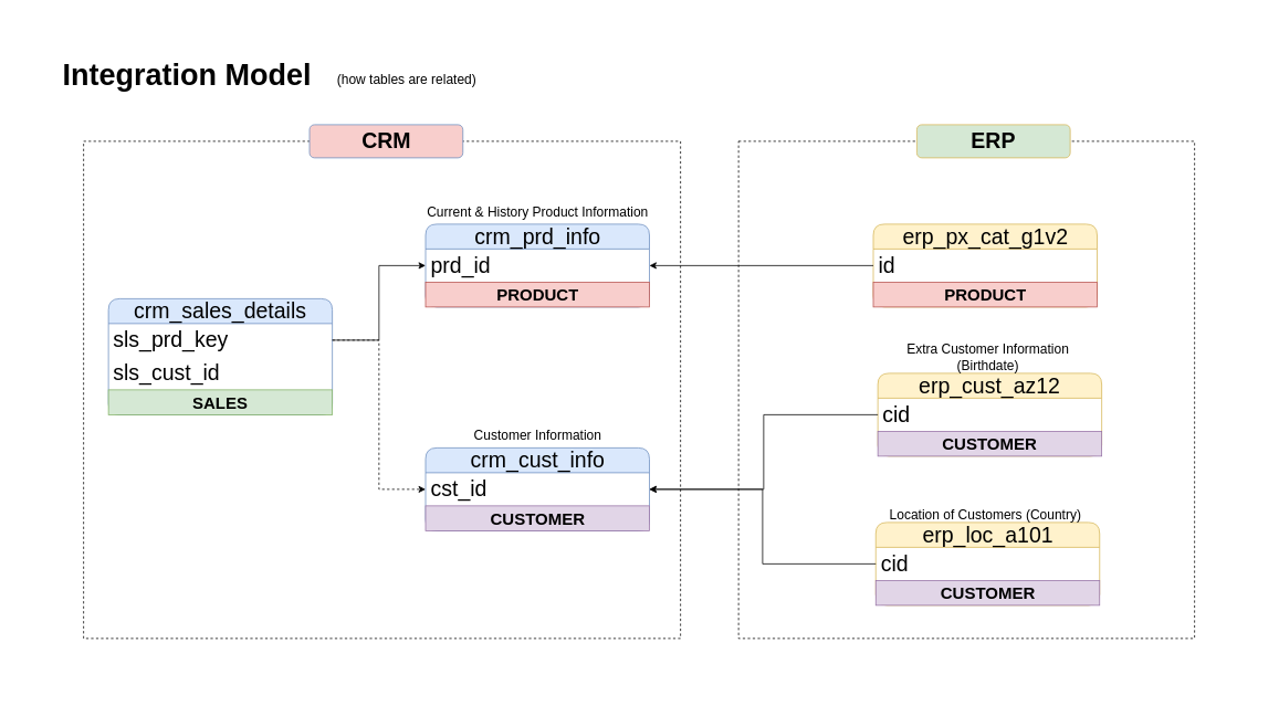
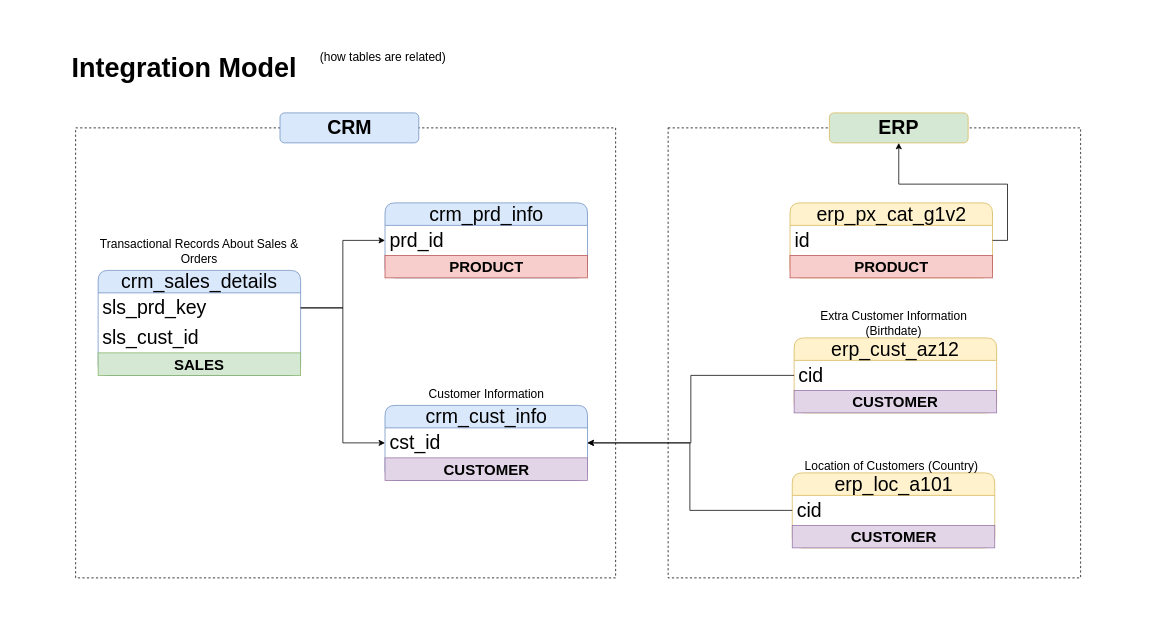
  <mxCell id="0" />
  <mxCell id="1" parent="0" />
  <mxCell id="2" value="" style="rounded=0;whiteSpace=wrap;html=1;fillColor=none;strokeColor=none;" vertex="1" parent="1"><mxGeometry x="20" y="20" width="1500" height="810" as="geometry" /></mxCell>
  <mxCell id="3" value="" style="rounded=0;whiteSpace=wrap;html=1;fillColor=none;dashed=1;" vertex="1" parent="1"><mxGeometry x="100" y="170" width="720" height="600" as="geometry" /></mxCell>
  <mxCell id="4" value="" style="rounded=0;whiteSpace=wrap;html=1;fillColor=none;dashed=1;" vertex="1" parent="1"><mxGeometry x="890" y="170" width="550" height="600" as="geometry" /></mxCell>
- <mxCell id="5" value="&lt;b&gt;&lt;font style=&quot;font-size: 36px;&quot;&gt;Integration Model&lt;/font&gt;&lt;/b&gt;" style="text;html=1;align=center;verticalAlign=middle;whiteSpace=wrap;rounded=0;" vertex="1" parent="1"><mxGeometry x="70" y="70" width="310" height="40" as="geometry" /></mxCell>
- <mxCell id="6" value="&lt;font style=&quot;font-size: 16px;&quot;&gt;(how tables are related)&lt;/font&gt;" style="text;html=1;align=center;verticalAlign=middle;whiteSpace=wrap;rounded=0;" vertex="1" parent="1"><mxGeometry x="400" y="80" width="180" height="30" as="geometry" /></mxCell>
+ <mxCell id="5" value="&lt;b&gt;&lt;font style=&quot;font-size: 36px;&quot;&gt;Integration Model&lt;/font&gt;&lt;/b&gt;" style="text;html=1;align=center;verticalAlign=middle;whiteSpace=wrap;rounded=0;" vertex="1" parent="1"><mxGeometry x="90" y="70" width="310" height="40" as="geometry" /></mxCell>
+ <mxCell id="6" value="&lt;font style=&quot;font-size: 16px;&quot;&gt;(how tables are related)&lt;/font&gt;" style="text;html=1;align=center;verticalAlign=middle;whiteSpace=wrap;rounded=0;" vertex="1" parent="1"><mxGeometry x="420" y="60" width="180" height="30" as="geometry" /></mxCell>
  <mxCell id="7" value="crm_cust_info" style="swimlane;fontStyle=0;childLayout=stackLayout;horizontal=1;startSize=30;horizontalStack=0;resizeParent=1;resizeParentMax=0;resizeLast=0;collapsible=1;marginBottom=0;whiteSpace=wrap;html=1;fillColor=#dae8fc;strokeColor=#6c8ebf;fontSize=26;rounded=1;" vertex="1" parent="1"><mxGeometry x="512.5" y="540" width="270" height="100" as="geometry" /></mxCell>
  <mxCell id="8" value="cst_id" style="text;strokeColor=none;fillColor=none;align=left;verticalAlign=middle;spacingLeft=4;spacingRight=4;overflow=hidden;points=[[0,0.5],[1,0.5]];portConstraint=eastwest;rotatable=0;whiteSpace=wrap;html=1;fontSize=26;" vertex="1" parent="7"><mxGeometry y="30" width="270" height="40" as="geometry" /></mxCell>
  <mxCell id="9" value="&lt;b&gt;&lt;font style=&quot;font-size: 20px;&quot;&gt;CUSTOMER&lt;/font&gt;&lt;/b&gt;" style="text;html=1;strokeColor=#9673a6;fillColor=#e1d5e7;align=center;verticalAlign=middle;whiteSpace=wrap;overflow=hidden;" vertex="1" parent="7"><mxGeometry y="70" width="270" height="30" as="geometry" /></mxCell>
  <mxCell id="10" value="&lt;font style=&quot;font-size: 16px;&quot;&gt;Customer Information&lt;/font&gt;" style="text;html=1;align=center;verticalAlign=middle;whiteSpace=wrap;rounded=0;" vertex="1" parent="1"><mxGeometry x="537.5" y="510" width="220" height="30" as="geometry" /></mxCell>
  <mxCell id="11" value="crm_sales_details" style="swimlane;fontStyle=0;childLayout=stackLayout;horizontal=1;startSize=30;horizontalStack=0;resizeParent=1;resizeParentMax=0;resizeLast=0;collapsible=1;marginBottom=0;whiteSpace=wrap;html=1;fillColor=#dae8fc;strokeColor=#6c8ebf;fontSize=26;rounded=1;" vertex="1" parent="1"><mxGeometry x="130" y="360" width="270" height="140" as="geometry" /></mxCell>
  <mxCell id="12" value="sls_prd_key" style="text;strokeColor=none;fillColor=none;align=left;verticalAlign=middle;spacingLeft=4;spacingRight=4;overflow=hidden;points=[[0,0.5],[1,0.5]];portConstraint=eastwest;rotatable=0;whiteSpace=wrap;html=1;fontSize=26;" vertex="1" parent="11"><mxGeometry y="30" width="270" height="40" as="geometry" /></mxCell>
  <mxCell id="13" value="sls_cust_id" style="text;strokeColor=none;fillColor=none;align=left;verticalAlign=middle;spacingLeft=4;spacingRight=4;overflow=hidden;points=[[0,0.5],[1,0.5]];portConstraint=eastwest;rotatable=0;whiteSpace=wrap;html=1;fontSize=26;" vertex="1" parent="11"><mxGeometry y="70" width="270" height="40" as="geometry" /></mxCell>
  <mxCell id="14" value="&lt;b&gt;&lt;font style=&quot;font-size: 20px;&quot;&gt;SALES&lt;/font&gt;&lt;/b&gt;" style="text;html=1;strokeColor=#82b366;fillColor=#d5e8d4;align=center;verticalAlign=middle;whiteSpace=wrap;overflow=hidden;" vertex="1" parent="11"><mxGeometry y="110" width="270" height="30" as="geometry" /></mxCell>
+ <mxCell id="15" value="&lt;font style=&quot;font-size: 16px;&quot;&gt;Transactional Records About Sales &amp;amp; Orders&lt;/font&gt;" style="text;html=1;align=center;verticalAlign=middle;whiteSpace=wrap;rounded=0;" vertex="1" parent="1"><mxGeometry x="130" y="320" width="270" height="30" as="geometry" /></mxCell>
  <mxCell id="16" value="crm_prd_info" style="swimlane;fontStyle=0;childLayout=stackLayout;horizontal=1;startSize=30;horizontalStack=0;resizeParent=1;resizeParentMax=0;resizeLast=0;collapsible=1;marginBottom=0;whiteSpace=wrap;html=1;fillColor=#dae8fc;strokeColor=#6c8ebf;fontSize=26;rounded=1;" vertex="1" parent="1"><mxGeometry x="512.5" y="270" width="270" height="100" as="geometry" /></mxCell>
  <mxCell id="17" value="prd_id" style="text;strokeColor=none;fillColor=none;align=left;verticalAlign=middle;spacingLeft=4;spacingRight=4;overflow=hidden;points=[[0,0.5],[1,0.5]];portConstraint=eastwest;rotatable=0;whiteSpace=wrap;html=1;fontSize=26;" vertex="1" parent="16"><mxGeometry y="30" width="270" height="40" as="geometry" /></mxCell>
  <mxCell id="18" value="&lt;b&gt;&lt;font style=&quot;font-size: 20px;&quot;&gt;PRODUCT&lt;/font&gt;&lt;/b&gt;" style="text;html=1;strokeColor=#b85450;fillColor=#f8cecc;align=center;verticalAlign=middle;whiteSpace=wrap;overflow=hidden;" vertex="1" parent="16"><mxGeometry y="70" width="270" height="30" as="geometry" /></mxCell>
- <mxCell id="19" value="&lt;font style=&quot;font-size: 16px;&quot;&gt;Current &amp;amp; History Product Information&lt;/font&gt;" style="text;html=1;align=center;verticalAlign=middle;whiteSpace=wrap;rounded=0;" vertex="1" parent="1"><mxGeometry x="512.5" y="245" width="270" height="20" as="geometry" /></mxCell>
  <mxCell id="20" style="edgeStyle=orthogonalEdgeStyle;rounded=0;orthogonalLoop=1;jettySize=auto;html=1;entryX=0;entryY=0.5;entryDx=0;entryDy=0;" edge="1" parent="1" source="12" target="17"><mxGeometry relative="1" as="geometry" /></mxCell>
  <mxCell id="21" value="erp_cust_az12" style="swimlane;fontStyle=0;childLayout=stackLayout;horizontal=1;startSize=30;horizontalStack=0;resizeParent=1;resizeParentMax=0;resizeLast=0;collapsible=1;marginBottom=0;whiteSpace=wrap;html=1;fillColor=#fff2cc;strokeColor=#d6b656;fontSize=26;rounded=1;" vertex="1" parent="1"><mxGeometry x="1058" y="450" width="270" height="100" as="geometry" /></mxCell>
  <mxCell id="22" value="cid" style="text;strokeColor=none;fillColor=none;align=left;verticalAlign=middle;spacingLeft=4;spacingRight=4;overflow=hidden;points=[[0,0.5],[1,0.5]];portConstraint=eastwest;rotatable=0;whiteSpace=wrap;html=1;fontSize=26;" vertex="1" parent="21"><mxGeometry y="30" width="270" height="40" as="geometry" /></mxCell>
  <mxCell id="23" value="&lt;b&gt;&lt;font style=&quot;font-size: 20px;&quot;&gt;CUSTOMER&lt;/font&gt;&lt;/b&gt;" style="text;html=1;strokeColor=#9673a6;fillColor=#e1d5e7;align=center;verticalAlign=middle;whiteSpace=wrap;overflow=hidden;" vertex="1" parent="21"><mxGeometry y="70" width="270" height="30" as="geometry" /></mxCell>
  <mxCell id="24" value="&lt;font style=&quot;font-size: 16px;&quot;&gt;Extra Customer Information (Birthdate)&lt;/font&gt;" style="text;html=1;align=center;verticalAlign=middle;whiteSpace=wrap;rounded=0;" vertex="1" parent="1"><mxGeometry x="1055.5" y="420" width="270" height="20" as="geometry" /></mxCell>
  <mxCell id="25" value="erp_loc_a101" style="swimlane;fontStyle=0;childLayout=stackLayout;horizontal=1;startSize=30;horizontalStack=0;resizeParent=1;resizeParentMax=0;resizeLast=0;collapsible=1;marginBottom=0;whiteSpace=wrap;html=1;fillColor=#fff2cc;strokeColor=#d6b656;fontSize=26;rounded=1;" vertex="1" parent="1"><mxGeometry x="1055.5" y="630" width="270" height="100" as="geometry" /></mxCell>
  <mxCell id="26" value="cid" style="text;strokeColor=none;fillColor=none;align=left;verticalAlign=middle;spacingLeft=4;spacingRight=4;overflow=hidden;points=[[0,0.5],[1,0.5]];portConstraint=eastwest;rotatable=0;whiteSpace=wrap;html=1;fontSize=26;" vertex="1" parent="25"><mxGeometry y="30" width="270" height="40" as="geometry" /></mxCell>
  <mxCell id="27" value="&lt;b&gt;&lt;font style=&quot;font-size: 20px;&quot;&gt;CUSTOMER&lt;/font&gt;&lt;/b&gt;" style="text;html=1;strokeColor=#9673a6;fillColor=#e1d5e7;align=center;verticalAlign=middle;whiteSpace=wrap;overflow=hidden;" vertex="1" parent="25"><mxGeometry y="70" width="270" height="30" as="geometry" /></mxCell>
  <mxCell id="28" value="&lt;font style=&quot;font-size: 16px;&quot;&gt;Location of Customers (Country)&lt;/font&gt;" style="text;html=1;align=center;verticalAlign=middle;whiteSpace=wrap;rounded=0;" vertex="1" parent="1"><mxGeometry x="1053" y="610" width="270" height="20" as="geometry" /></mxCell>
  <mxCell id="29" value="erp_px_cat_g1v2" style="swimlane;fontStyle=0;childLayout=stackLayout;horizontal=1;startSize=30;horizontalStack=0;resizeParent=1;resizeParentMax=0;resizeLast=0;collapsible=1;marginBottom=0;whiteSpace=wrap;html=1;fillColor=#fff2cc;strokeColor=#d6b656;fontSize=26;rounded=1;" vertex="1" parent="1"><mxGeometry x="1052.5" y="270" width="270" height="100" as="geometry" /></mxCell>
  <mxCell id="30" value="id" style="text;strokeColor=none;fillColor=none;align=left;verticalAlign=middle;spacingLeft=4;spacingRight=4;overflow=hidden;points=[[0,0.5],[1,0.5]];portConstraint=eastwest;rotatable=0;whiteSpace=wrap;html=1;fontSize=26;" vertex="1" parent="29"><mxGeometry y="30" width="270" height="40" as="geometry" /></mxCell>
  <mxCell id="31" value="&lt;b&gt;&lt;font style=&quot;font-size: 20px;&quot;&gt;PRODUCT&lt;/font&gt;&lt;/b&gt;" style="text;html=1;strokeColor=#b85450;fillColor=#f8cecc;align=center;verticalAlign=middle;whiteSpace=wrap;overflow=hidden;" vertex="1" parent="29"><mxGeometry y="70" width="270" height="30" as="geometry" /></mxCell>
- <mxCell id="32" style="edgeStyle=orthogonalEdgeStyle;rounded=0;orthogonalLoop=1;jettySize=auto;html=1;entryX=1;entryY=0.5;entryDx=0;entryDy=0;" edge="1" parent="1" source="30" target="17"><mxGeometry relative="1" as="geometry" /></mxCell>
- <mxCell id="33" value="&lt;font style=&quot;font-size: 26px;&quot;&gt;&lt;b style=&quot;&quot;&gt;CRM&lt;/b&gt;&lt;/font&gt;" style="rounded=1;whiteSpace=wrap;html=1;fillColor=#f8cecc;strokeColor=#6c8ebf;" vertex="1" parent="1"><mxGeometry x="372.5" y="150" width="185" height="40" as="geometry" /></mxCell>
+ <mxCell id="32" style="edgeStyle=orthogonalEdgeStyle;rounded=0;orthogonalLoop=1;jettySize=auto;html=1;" edge="1" parent="1" source="30" target="34"><mxGeometry relative="1" as="geometry" /></mxCell>
+ <mxCell id="33" value="&lt;font style=&quot;font-size: 26px;&quot;&gt;&lt;b style=&quot;&quot;&gt;CRM&lt;/b&gt;&lt;/font&gt;" style="rounded=1;whiteSpace=wrap;html=1;fillColor=#dae8fc;strokeColor=#6c8ebf;" vertex="1" parent="1"><mxGeometry x="372.5" y="150" width="185" height="40" as="geometry" /></mxCell>
  <mxCell id="34" value="&lt;font style=&quot;font-size: 26px;&quot;&gt;&lt;b style=&quot;&quot;&gt;ERP&lt;/b&gt;&lt;/font&gt;" style="rounded=1;whiteSpace=wrap;html=1;fillColor=#d5e8d4;strokeColor=#d6b656;" vertex="1" parent="1"><mxGeometry x="1105" y="150" width="185" height="40" as="geometry" /></mxCell>
- <mxCell id="35" style="edgeStyle=orthogonalEdgeStyle;rounded=0;orthogonalLoop=1;jettySize=auto;html=1;entryX=0;entryY=0.5;entryDx=0;entryDy=0;dashed=1;" edge="1" parent="1" source="12" target="8"><mxGeometry relative="1" as="geometry" /></mxCell>
+ <mxCell id="35" style="edgeStyle=orthogonalEdgeStyle;rounded=0;orthogonalLoop=1;jettySize=auto;html=1;entryX=0;entryY=0.5;entryDx=0;entryDy=0;" edge="1" parent="1" source="12" target="8"><mxGeometry relative="1" as="geometry" /></mxCell>
  <mxCell id="36" style="edgeStyle=orthogonalEdgeStyle;rounded=0;orthogonalLoop=1;jettySize=auto;html=1;entryX=1;entryY=0.5;entryDx=0;entryDy=0;" edge="1" parent="1" source="22" target="8"><mxGeometry relative="1" as="geometry" /></mxCell>
  <mxCell id="37" style="edgeStyle=orthogonalEdgeStyle;rounded=0;orthogonalLoop=1;jettySize=auto;html=1;" edge="1" parent="1" source="26" target="8"><mxGeometry relative="1" as="geometry" /></mxCell>
